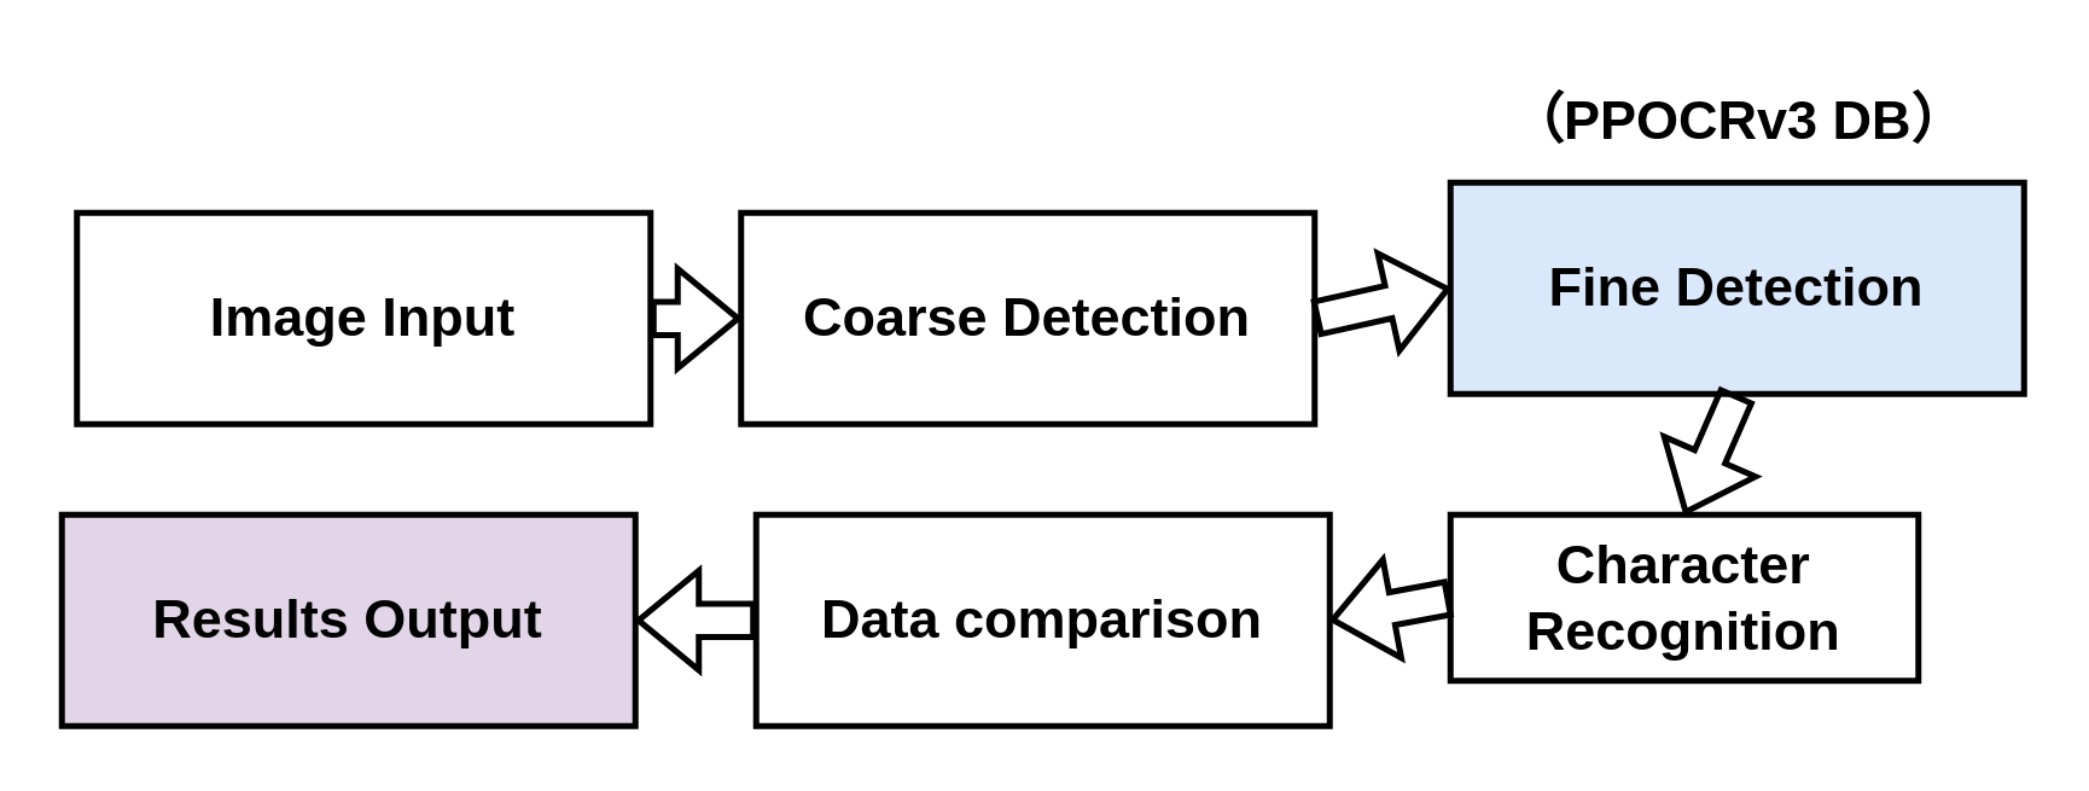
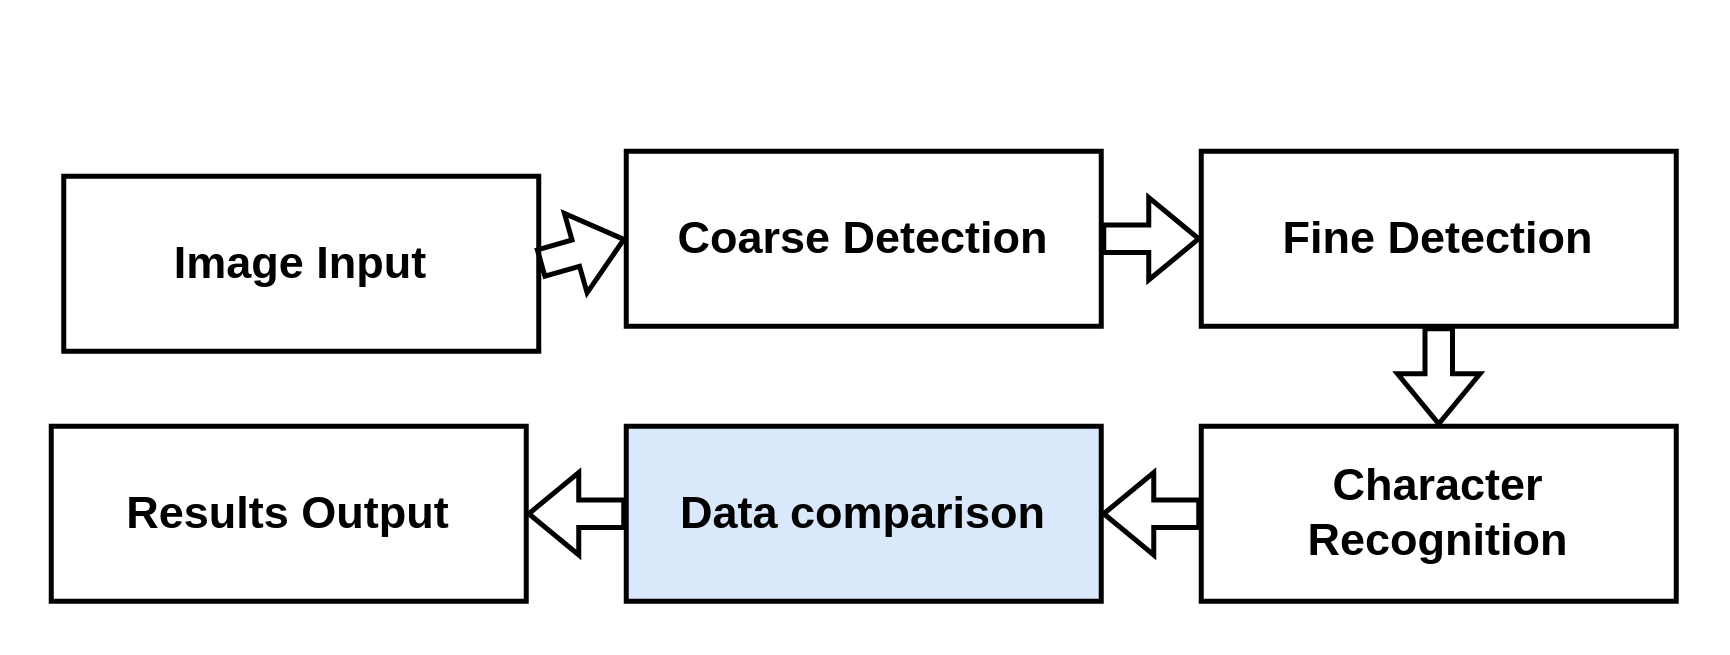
  <mxCell id="0" />
  <mxCell id="1" parent="0" />
  <mxCell id="2" value="&lt;font style=&quot;font-size: 18px;&quot;&gt;Image Input&lt;/font&gt;" style="rounded=0;whiteSpace=wrap;html=1;fontStyle=1;strokeWidth=2;" vertex="1" parent="1"><mxGeometry x="25" y="70" width="190" height="70" as="geometry" /></mxCell>
- <mxCell id="3" value="&lt;span lang=&quot;EN-US&quot;&gt;&lt;font style=&quot;font-size: 18px;&quot;&gt;Coarse Detection&lt;/font&gt;&lt;/span&gt;" style="rounded=0;whiteSpace=wrap;html=1;fontStyle=1;strokeWidth=2;" vertex="1" parent="1"><mxGeometry x="245" y="70" width="190" height="70" as="geometry" /></mxCell>
+ <mxCell id="3" value="&lt;span lang=&quot;EN-US&quot;&gt;&lt;font style=&quot;font-size: 18px;&quot;&gt;Coarse Detection&lt;/font&gt;&lt;/span&gt;" style="rounded=0;whiteSpace=wrap;html=1;fontStyle=1;strokeWidth=2;" vertex="1" parent="1"><mxGeometry x="250" y="60" width="190" height="70" as="geometry" /></mxCell>
  <mxCell id="4" value="" style="shape=flexArrow;endArrow=classic;html=1;rounded=0;fontSize=18;entryX=0;entryY=0.5;entryDx=0;entryDy=0;exitX=1;exitY=0.5;exitDx=0;exitDy=0;fontStyle=1;strokeWidth=2;" edge="1" parent="1" source="2" target="3"><mxGeometry width="50" height="50" relative="1" as="geometry"><mxPoint x="370" y="290" as="sourcePoint" /><mxPoint x="420" y="240" as="targetPoint" /></mxGeometry></mxCell>
  <mxCell id="5" value="" style="shape=flexArrow;endArrow=classic;html=1;rounded=0;fontSize=18;exitX=1;exitY=0.5;exitDx=0;exitDy=0;entryX=0;entryY=0.5;entryDx=0;entryDy=0;fontStyle=1;strokeWidth=2;" edge="1" parent="1" source="3" target="6"><mxGeometry width="50" height="50" relative="1" as="geometry"><mxPoint x="440" y="94.5" as="sourcePoint" /><mxPoint x="470" y="95" as="targetPoint" /></mxGeometry></mxCell>
- <mxCell id="6" value="&lt;span style=&quot;font-size: 18px;&quot; lang=&quot;EN-US&quot;&gt;Fine Detection&lt;/span&gt;" style="rounded=0;whiteSpace=wrap;html=1;fontStyle=1;strokeWidth=2;fillColor=#dae8fc;" vertex="1" parent="1"><mxGeometry x="480" y="60" width="190" height="70" as="geometry" /></mxCell>
- <mxCell id="7" value="（PPOCRv3&amp;nbsp;DB）" style="text;html=1;align=center;verticalAlign=middle;resizable=0;points=[];autosize=1;strokeColor=none;fillColor=none;fontSize=18;fontStyle=1;strokeWidth=2;" vertex="1" parent="1"><mxGeometry x="490" y="20" width="170" height="40" as="geometry" /></mxCell>
- <mxCell id="8" value="&lt;font style=&quot;font-size: 18px;&quot;&gt;Character Recognition&lt;/font&gt;" style="rounded=0;whiteSpace=wrap;html=1;fontStyle=1;strokeWidth=2;" vertex="1" parent="1"><mxGeometry x="480" y="170" width="155" height="55" as="geometry" /></mxCell>
+ <mxCell id="6" value="&lt;span style=&quot;font-size: 18px;&quot; lang=&quot;EN-US&quot;&gt;Fine Detection&lt;/span&gt;" style="rounded=0;whiteSpace=wrap;html=1;fontStyle=1;strokeWidth=2;" vertex="1" parent="1"><mxGeometry x="480" y="60" width="190" height="70" as="geometry" /></mxCell>
+ <mxCell id="8" value="&lt;font style=&quot;font-size: 18px;&quot;&gt;Character Recognition&lt;/font&gt;" style="rounded=0;whiteSpace=wrap;html=1;fontStyle=1;strokeWidth=2;" vertex="1" parent="1"><mxGeometry x="480" y="170" width="190" height="70" as="geometry" /></mxCell>
  <mxCell id="9" value="" style="shape=flexArrow;endArrow=classic;html=1;rounded=0;fontSize=18;exitX=0.5;exitY=1;exitDx=0;exitDy=0;entryX=0.5;entryY=0;entryDx=0;entryDy=0;fontStyle=1;strokeWidth=2;" edge="1" parent="1" source="6" target="8"><mxGeometry width="50" height="50" relative="1" as="geometry"><mxPoint x="430" y="105" as="sourcePoint" /><mxPoint x="470" y="105" as="targetPoint" /></mxGeometry></mxCell>
  <mxCell id="10" value="" style="shape=flexArrow;endArrow=classic;html=1;rounded=0;fontSize=18;exitX=0;exitY=0.5;exitDx=0;exitDy=0;entryX=1;entryY=0.5;entryDx=0;entryDy=0;fontStyle=1;strokeWidth=2;" edge="1" parent="1" source="8" target="11"><mxGeometry width="50" height="50" relative="1" as="geometry"><mxPoint x="430" y="105" as="sourcePoint" /><mxPoint x="430" y="200" as="targetPoint" /></mxGeometry></mxCell>
- <mxCell id="11" value="&lt;font style=&quot;font-size: 18px;&quot;&gt;Data comparison&lt;/font&gt;" style="rounded=0;whiteSpace=wrap;html=1;fontStyle=1;strokeWidth=2;" vertex="1" parent="1"><mxGeometry x="250" y="170" width="190" height="70" as="geometry" /></mxCell>
- <mxCell id="12" value="&lt;font style=&quot;font-size: 18px;&quot;&gt;Results Output&lt;/font&gt;" style="rounded=0;whiteSpace=wrap;html=1;fontStyle=1;strokeWidth=2;fillColor=#e1d5e7;" vertex="1" parent="1"><mxGeometry x="20" y="170" width="190" height="70" as="geometry" /></mxCell>
+ <mxCell id="11" value="&lt;font style=&quot;font-size: 18px;&quot;&gt;Data comparison&lt;/font&gt;" style="rounded=0;whiteSpace=wrap;html=1;fontStyle=1;strokeWidth=2;fillColor=#dae8fc;" vertex="1" parent="1"><mxGeometry x="250" y="170" width="190" height="70" as="geometry" /></mxCell>
+ <mxCell id="12" value="&lt;font style=&quot;font-size: 18px;&quot;&gt;Results Output&lt;/font&gt;" style="rounded=0;whiteSpace=wrap;html=1;fontStyle=1;strokeWidth=2;" vertex="1" parent="1"><mxGeometry x="20" y="170" width="190" height="70" as="geometry" /></mxCell>
  <mxCell id="13" value="" style="shape=flexArrow;endArrow=classic;html=1;rounded=0;fontSize=18;exitX=0;exitY=0.5;exitDx=0;exitDy=0;entryX=1;entryY=0.5;entryDx=0;entryDy=0;fontStyle=1;strokeWidth=2;" edge="1" parent="1" source="11" target="12"><mxGeometry width="50" height="50" relative="1" as="geometry"><mxPoint x="470" y="215" as="sourcePoint" /><mxPoint x="430" y="215" as="targetPoint" /></mxGeometry></mxCell>
